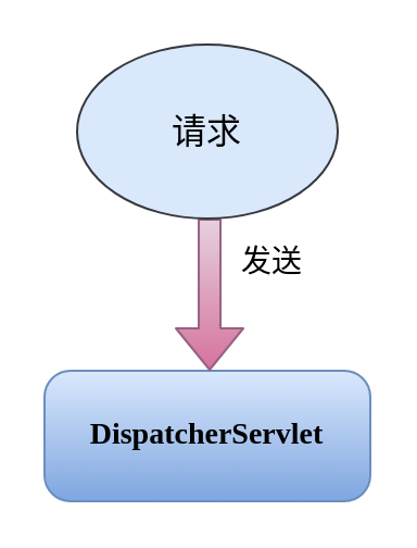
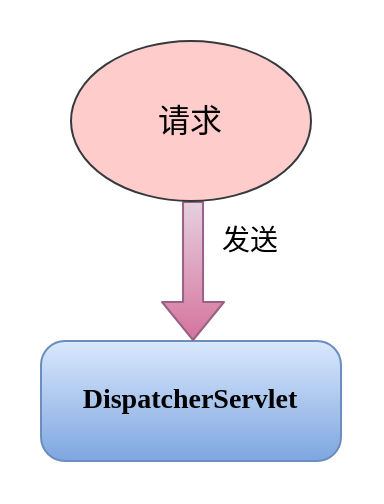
  <mxCell id="0" />
  <mxCell id="1" parent="0" />
  <mxCell id="2" value="" style="group" vertex="1" connectable="0" parent="1"><mxGeometry x="20" y="170" width="150" height="60" as="geometry" /></mxCell>
  <mxCell id="3" value="&lt;span style=&quot;font-size: 14px&quot;&gt;&lt;b&gt;DispatcherServlet&lt;/b&gt;&lt;/span&gt;" style="rounded=1;whiteSpace=wrap;html=1;shadow=0;strokeColor=#6c8ebf;fillColor=#dae8fc;arcSize=20;fontFamily=Comic Sans MS;gradientColor=#7ea6e0;" vertex="1" parent="2"><mxGeometry width="150" height="60" as="geometry" /></mxCell>
  <mxCell id="4" value="" style="edgeStyle=orthogonalEdgeStyle;shape=flexArrow;rounded=1;orthogonalLoop=1;jettySize=auto;html=1;fontFamily=Comic Sans MS;fontSize=14;fontColor=#000000;strokeColor=#996185;fillColor=#e6d0de;gradientColor=#d5739d;" edge="1" parent="1"><mxGeometry relative="1" as="geometry"><mxPoint x="96.02" y="100" as="sourcePoint" /><mxPoint x="96.02" y="170" as="targetPoint" /></mxGeometry></mxCell>
- <mxCell id="5" value="&lt;font style=&quot;font-size: 16px&quot;&gt;请求&lt;/font&gt;" style="ellipse;whiteSpace=wrap;html=1;fillColor=#dae8fc;strokeColor=#36393d;" vertex="1" parent="1"><mxGeometry x="35" y="20" width="120" height="80" as="geometry" /></mxCell>
+ <mxCell id="5" value="&lt;font style=&quot;font-size: 16px&quot;&gt;请求&lt;/font&gt;" style="ellipse;whiteSpace=wrap;html=1;fillColor=#ffcccc;strokeColor=#36393d;" vertex="1" parent="1"><mxGeometry x="35" y="20" width="120" height="80" as="geometry" /></mxCell>
  <mxCell id="6" value="&lt;span style=&quot;font-size: 14px&quot;&gt;发送&lt;/span&gt;" style="text;html=1;strokeColor=none;fillColor=none;align=center;verticalAlign=middle;whiteSpace=wrap;rounded=0;" vertex="1" parent="1"><mxGeometry x="100" y="110" width="50" height="20" as="geometry" /></mxCell>
